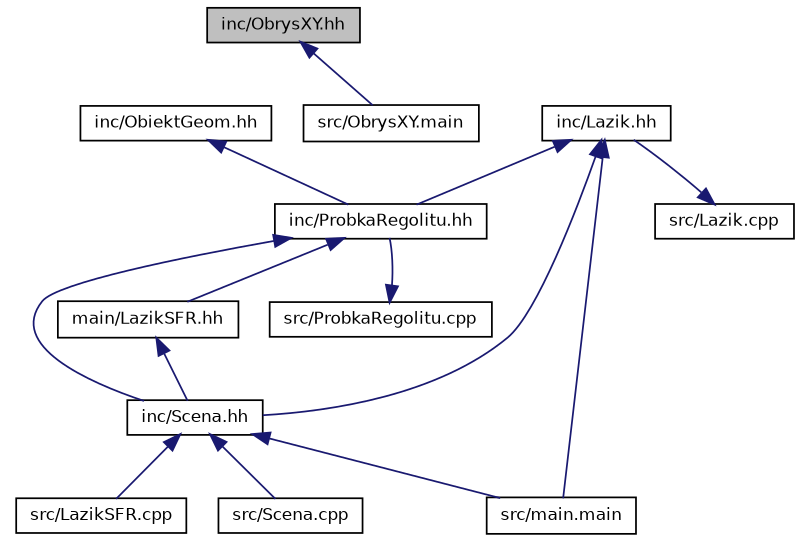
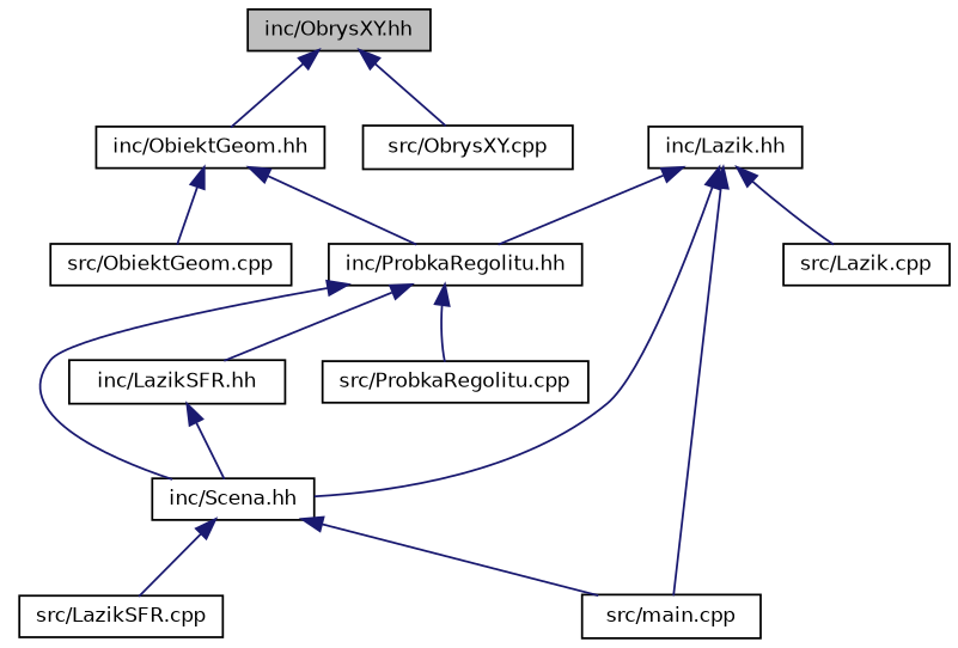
  digraph {
    node [color=black fillcolor=white fontname=Helvetica fontsize=10 shape=record style=filled]
    edge [color=midnightblue dir=back fontname=Helvetica fontsize=10 labelfontname=Helvetica labelfontsize=10 style=solid]
    n1 [fillcolor=grey75 fontcolor=black height=0.2 label="inc/ObrysXY.hh" width=0.4]
    n2 [height=0.2 label="inc/ObiektGeom.hh" width=0.4]
-   n3 [height=0.2 label="src/ObrysXY.main" width=0.4]
+   n3 [height=0.2 label="src/ObrysXY.cpp" width=0.4]
    n4 [height=0.2 label="inc/ProbkaRegolitu.hh" width=0.4]
+   n5 [height=0.2 label="src/ObiektGeom.cpp" width=0.4]
    n6 [height=0.2 label="inc/Lazik.hh" width=0.4]
    n7 [height=0.2 label="inc/Scena.hh" width=0.4]
-   n8 [height=0.2 label="src/main.main" width=0.4]
+   n8 [height=0.2 label="src/main.cpp" width=0.4]
    n9 [height=0.2 label="src/Lazik.cpp" width=0.4]
-   n10 [height=0.2 label="main/LazikSFR.hh" width=0.4]
+   n10 [height=0.2 label="inc/LazikSFR.hh" width=0.4]
    n11 [height=0.2 label="src/ProbkaRegolitu.cpp" width=0.4]
    n12 [height=0.2 label="src/LazikSFR.cpp" width=0.4]
-   n13 [height=0.2 label="src/Scena.cpp" width=0.4]
+   n1 -> n2
    n1 -> n3
    n2 -> n4
+   n2 -> n5
    n4 -> n7
    n4 -> n10
-   n11 -> n4
+   n4 -> n11
    n6 -> n4
    n6 -> n7
    n6 -> n8
-   n9 -> n6
+   n6 -> n9
    n7 -> n8
    n7 -> n12
-   n7 -> n13
    n10 -> n7
  }
